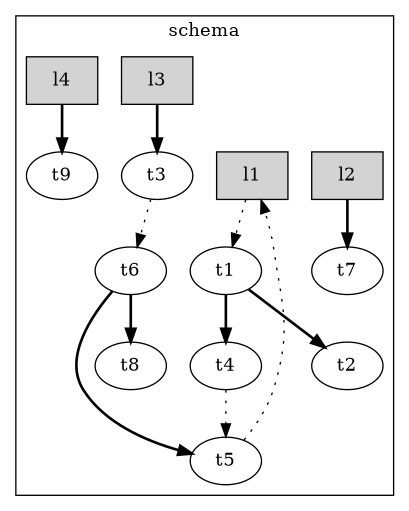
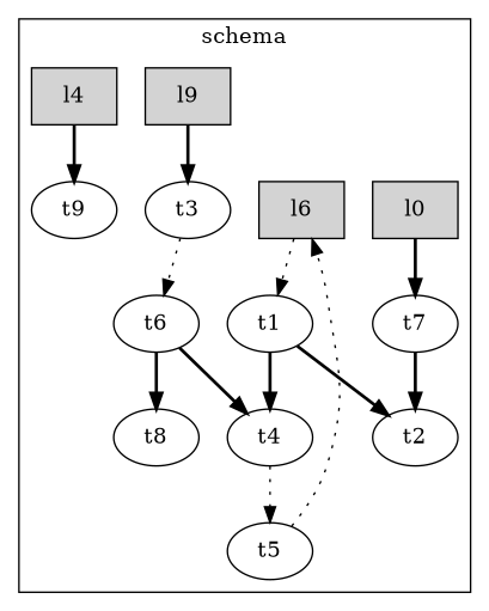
  digraph {
    edge [style=bold]
-   l1 [shape=rect style=filled]
+   l1 [shape=rect style=filled label=l6]
    t1
-   l2 [shape=rect style=filled]
+   l2 [shape=rect style=filled label=l0]
    t7
-   l3 [shape=rect style=filled]
+   l3 [shape=rect style=filled label=l9]
    t3
    l4 [shape=rect style=filled]
    t9
    t2
    t4
    t6
    t5
    t8
    subgraph cluster_1 {
      label=schema
      l1
      t1
      l2
      t7
      l3
      t3
      l4
      t9
      t2
      t4
      t6
      t5
      t8
    }
    l1 -> t1 [style=dotted]
    t1 -> t2
    t1 -> t4
    l2 -> t7
+   t7 -> t2
    l3 -> t3
    t3 -> t6 [style=dotted]
    l4 -> t9
    t4 -> t5 [style=dotted]
-   t6 -> t5
+   t6 -> t4
    t6 -> t8
    t5 -> l1 [style=dotted]
  }
